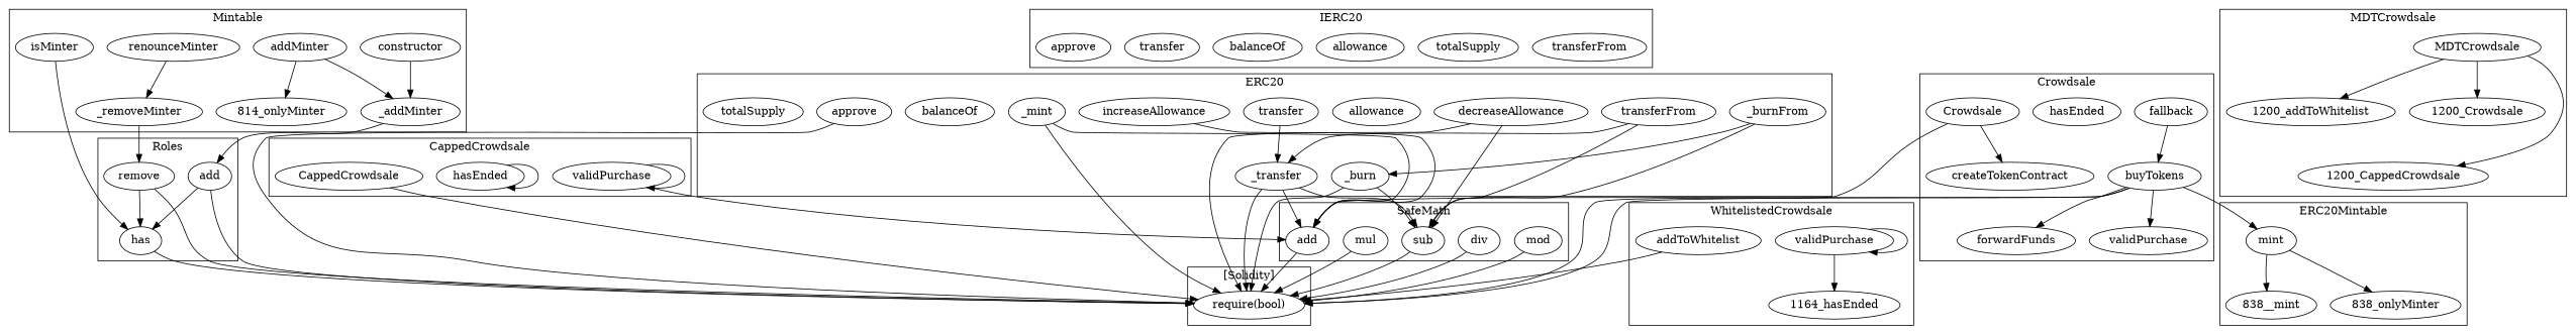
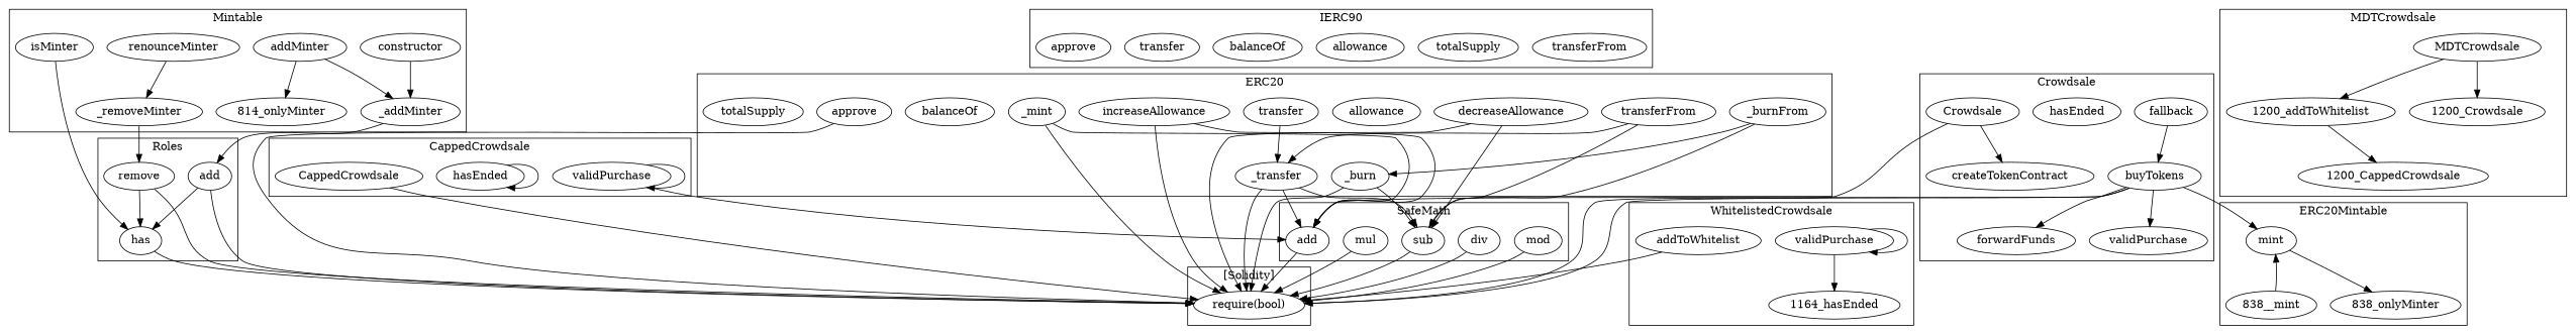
  strict digraph {
    n1 [label=validPurchase]
    n2 [label=hasEnded]
    n3 [label=CappedCrowdsale]
    n4 [label=transferFrom]
    n5 [label=totalSupply]
    n6 [label=allowance]
    n7 [label=balanceOf]
    n8 [label=transfer]
    n9 [label=approve]
    n10 [label=mint]
    "838__mint"
    "838_onlyMinter"
    n13 [label=add]
    n14 [label=has]
    n15 [label=remove]
    n16 [label=validPurchase]
    "1164_hasEnded"
    n18 [label=addToWhitelist]
    n19 [label=_burn]
    n20 [label=increaseAllowance]
    n21 [label=decreaseAllowance]
    n22 [label=_burnFrom]
    n23 [label=allowance]
    n24 [label=transfer]
    n25 [label=_transfer]
    n26 [label=approve]
    n27 [label=transferFrom]
    n28 [label=balanceOf]
    n29 [label=_mint]
    n30 [label=totalSupply]
    n31 [label=renounceMinter]
    n32 [label=_removeMinter]
    n33 [label=constructor]
    n34 [label=_addMinter]
    n35 [label=addMinter]
    "814_onlyMinter"
    n37 [label=isMinter]
    n38 [label=MDTCrowdsale]
    "1200_CappedCrowdsale"
    "1200_addToWhitelist"
    "1200_Crowdsale"
    n42 [label=forwardFunds]
    n43 [label=fallback]
    n44 [label=buyTokens]
    n45 [label=validPurchase]
    n46 [label=hasEnded]
    n47 [label=Crowdsale]
    n48 [label=createTokenContract]
    n49 [label=add]
    n50 [label=mul]
    n51 [label=sub]
    n52 [label=mod]
    n53 [label=div]
    "require(bool)"
    subgraph cluster_1 {
      label=CappedCrowdsale
      n1
      n2
      n3
    }
    subgraph cluster_2 {
-     label=IERC20
+     label=IERC90
      n4
      n5
      n6
      n7
      n8
      n9
    }
    subgraph cluster_3 {
      label=ERC20Mintable
      n10
      "838__mint"
      "838_onlyMinter"
    }
    subgraph cluster_4 {
      label=Roles
      n13
      n14
      n15
    }
    subgraph cluster_5 {
      label=WhitelistedCrowdsale
      n16
      "1164_hasEnded"
      n18
    }
    subgraph cluster_6 {
      label=ERC20
      n19
      n20
      n21
      n22
      n23
      n24
      n25
      n26
      n27
      n28
      n29
      n30
    }
    subgraph cluster_7 {
      label=Mintable
      n31
      n32
      n33
      n34
      n35
      "814_onlyMinter"
      n37
    }
    subgraph cluster_8 {
      label=MDTCrowdsale
      n38
      "1200_CappedCrowdsale"
      "1200_addToWhitelist"
      "1200_Crowdsale"
    }
    subgraph cluster_9 {
      label=Crowdsale
      n42
      n43
      n44
      n45
      n46
      n47
      n48
    }
    subgraph cluster_10 {
      label=SafeMath
      n49
      n50
      n51
      n52
      n53
    }
    subgraph cluster_11 {
      label="[Solidity]"
      "require(bool)"
    }
    n1 -> n1
    n1 -> n49
    n2 -> n2
    n3 -> "require(bool)"
-   n10 -> "838__mint"
+   "838__mint" -> n10
    n10 -> "838_onlyMinter"
    n13 -> n14
    n13 -> "require(bool)"
    n14 -> "require(bool)"
    n15 -> n14
    n15 -> "require(bool)"
    n16 -> n16
    n16 -> "1164_hasEnded"
    n18 -> "require(bool)"
    n19 -> n51
    n19 -> "require(bool)"
    n20 -> n49
+   n20 -> "require(bool)"
    n21 -> n51
    n21 -> "require(bool)"
    n22 -> n19
    n22 -> n51
    n24 -> n25
    n25 -> n49
    n25 -> n51
    n25 -> "require(bool)"
    n26 -> "require(bool)"
    n27 -> n25
    n27 -> n51
    n29 -> n49
    n29 -> "require(bool)"
    n31 -> n32
    n32 -> n15
    n33 -> n34
    n34 -> n13
    n35 -> n34
    n35 -> "814_onlyMinter"
    n37 -> n14
-   n38 -> "1200_CappedCrowdsale"
+   "1200_addToWhitelist" -> "1200_CappedCrowdsale"
    n38 -> "1200_addToWhitelist"
    n38 -> "1200_Crowdsale"
    n43 -> n44
    n44 -> n10
    n44 -> n42
    n44 -> n45
    n44 -> n49
    n44 -> "require(bool)"
    n47 -> n48
    n47 -> "require(bool)"
    n49 -> "require(bool)"
    n50 -> "require(bool)"
    n51 -> "require(bool)"
    n52 -> "require(bool)"
    n53 -> "require(bool)"
  }
